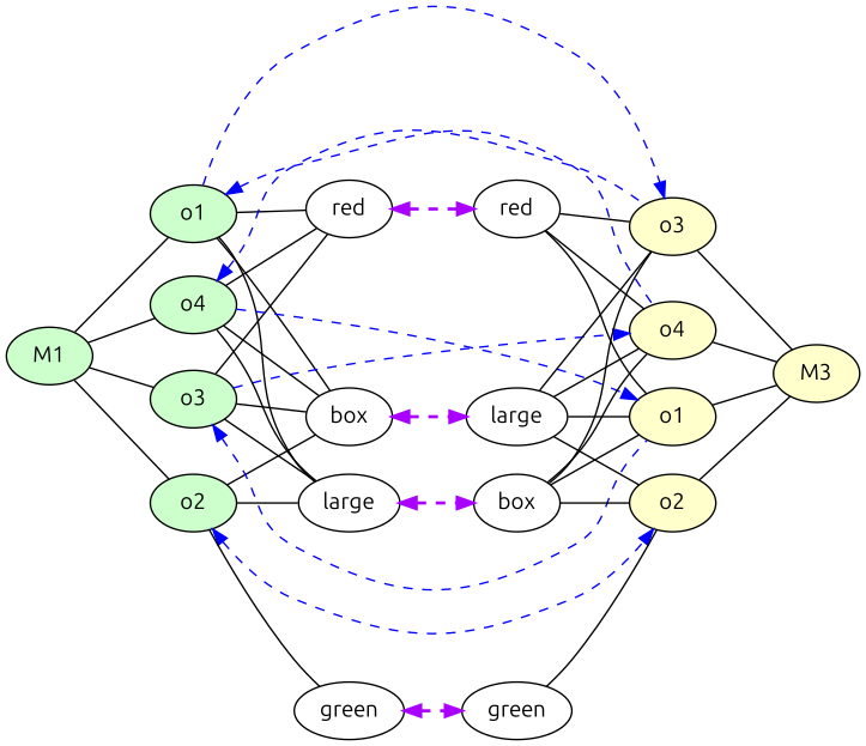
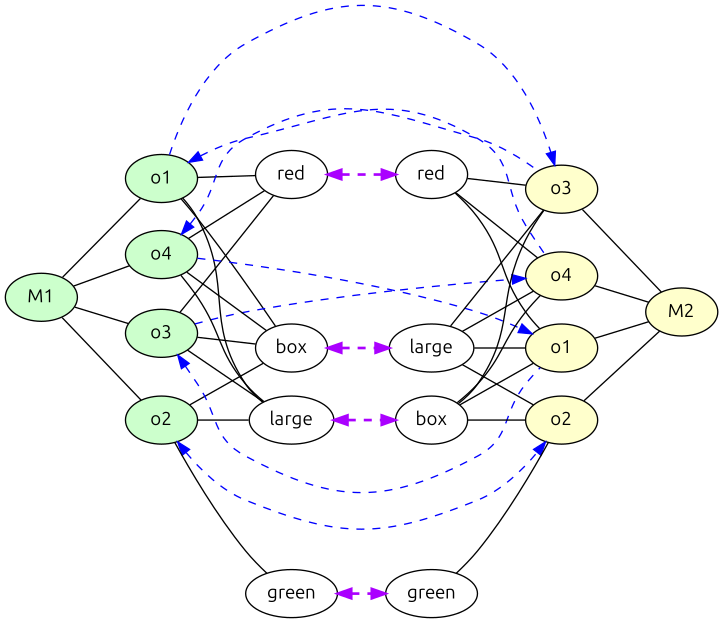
  strict digraph {
    rankdir=LR
    fontname=Ubuntu
    node [fontname=Ubuntu shape=oval style=filled]
    edge [constraint=true dir=none fontname=Ubuntu]
    M1 [fillcolor="#CCFFCC" height=0.5 width=0.75]
    n2 [fillcolor="#CCFFCC" height=0.5 label=o1 width=0.75]
    n3 [fillcolor="#CCFFCC" height=0.5 label=o2 width=0.75]
    n4 [fillcolor="#CCFFCC" height=0.5 label=o3 width=0.75]
    n5 [fillcolor="#CCFFCC" height=0.5 label=o4 width=0.75]
    n6 [height=0.5 label=red width=0.75 style=""]
    n7 [height=0.5 label=box width=0.75 style=""]
    n8 [height=0.5 label=large width=0.86659 style=""]
    n9 [fillcolor="#FFFFCC" height=0.5 label=o3 width=0.75]
    n10 [fillcolor="#FFFFCC" height=0.5 label=o4 width=0.75]
    n11 [fillcolor="#FFFFCC" height=0.5 label=o2 width=0.75]
    n12 [height=0.5 label=green width=0.93881 style=""]
    n13 [fillcolor="#FFFFCC" height=0.5 label=o1 width=0.75]
-   M2 [fillcolor="#FFFFCC" height=0.5 width=0.75 label=M3]
+   M2 [fillcolor="#FFFFCC" height=0.5 width=0.75]
    n15 [height=0.5 label=red width=0.75 style=""]
    n16 [height=0.5 label=large width=0.86659 style=""]
    n17 [height=0.5 label=box width=0.75 style=""]
    n18 [height=0.5 label=green width=0.93881 style=""]
    M1 -> n2 [penwidth=1]
    M1 -> n3 [penwidth=1]
    M1 -> n4 [penwidth=1]
    M1 -> n5 [penwidth=1]
    n2 -> n6
    n2 -> n7
    n2 -> n8
    n2 -> n9 [color=blue penwidth=1 style=dashed dir=""]
    n2 -> n10 [color=blue dir=back penwidth=1 style=dashed]
    n3 -> n7
    n3 -> n8
    n3 -> n11 [color=blue dir=both penwidth=1 style=dashed]
    n3 -> n12
    n4 -> n6
    n4 -> n7
    n4 -> n8
    n4 -> n10 [color=blue penwidth=1 style=dashed dir=""]
    n4 -> n13 [color=blue dir=back penwidth=1 style=dashed]
    n5 -> n6
    n5 -> n7
    n5 -> n8
    n5 -> n9 [color=blue dir=back penwidth=1 style=dashed]
    n5 -> n13 [color=blue penwidth=1 style=dashed dir=""]
    n6 -> n15 [color="#AA00FF" dir=both penwidth=2 style=dashed]
    n7 -> n16 [color="#AA00FF" dir=both penwidth=2 style=dashed]
    n8 -> n17 [color="#AA00FF" dir=both penwidth=2 style=dashed]
    n9 -> M2 [penwidth=1]
    n10 -> M2 [penwidth=1]
    n11 -> M2 [penwidth=1]
    n12 -> n18 [color="#AA00FF" dir=both penwidth=2 style=dashed]
    n13 -> M2 [penwidth=1]
    n15 -> n9
    n15 -> n10
    n15 -> n13
    n16 -> n9
    n16 -> n10
    n16 -> n11
    n16 -> n13
    n17 -> n9
    n17 -> n10
    n17 -> n11
    n17 -> n13
    n18 -> n11
  }
